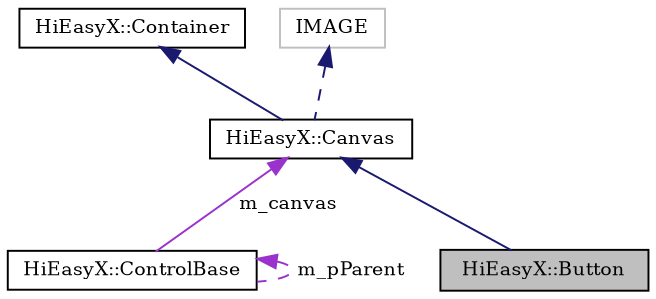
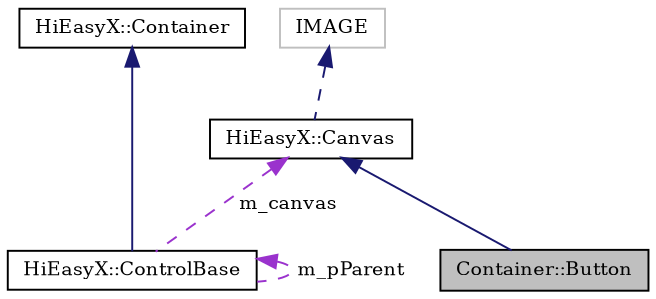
  digraph {
    fontname="DejaVu Serif"
    node [color=black fillcolor=white fontname="DejaVu Serif" fontsize=10 shape=record style=filled]
    edge [color=midnightblue dir=back fontname="DejaVu Serif" fontsize=10 labelfontname=Helvetica labelfontsize=10 style=dashed]
-   n1 [fillcolor=grey75 fontcolor=black height=0.2 label="HiEasyX::Button" width=0.4]
+   n1 [fillcolor=grey75 fontcolor=black height=0.2 label="Container::Button" width=0.4]
    n2 [height=0.2 label="HiEasyX::ControlBase" width=0.4]
    n3 [height=0.2 label="HiEasyX::Container" width=0.4]
    n4 [height=0.2 label="HiEasyX::Canvas" width=0.4]
    n5 [color=grey75 height=0.2 label=IMAGE width=0.4]
    n2 -> n2 [color=darkorchid3 label=" m_pParent"]
-   n3 -> n4 [style=solid]
+   n3 -> n2 [style=solid]
    n4 -> n1 [style=solid]
-   n4 -> n2 [color=darkorchid3 label=" m_canvas" style=solid]
+   n4 -> n2 [color=darkorchid3 label=" m_canvas"]
    n5 -> n4
  }
